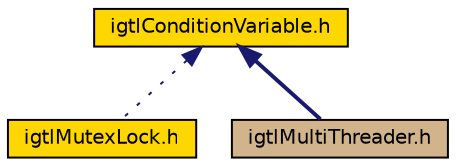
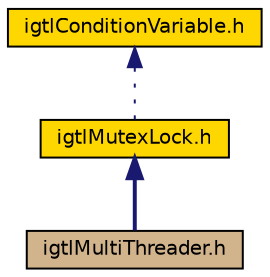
  digraph {
    node [color=black fillcolor=gold fontname=Helvetica fontsize=10 shape=record style=filled]
    edge [color=midnightblue dir=back fontname=Helvetica fontsize=10 labelfontname=Helvetica labelfontsize=10]
    n1 [fontcolor=black height=0.2 label="igtlMutexLock.h" width=0.4]
    n2 [fillcolor=tan height=0.2 label="igtlMultiThreader.h" width=0.4]
    n3 [height=0.2 label="igtlConditionVariable.h" width=0.4]
-   n3 -> n2 [style=bold]
+   n1 -> n2 [style=bold]
    n3 -> n1 [style=dotted]
  }
